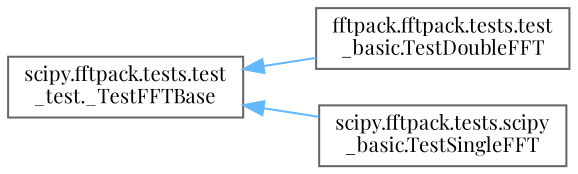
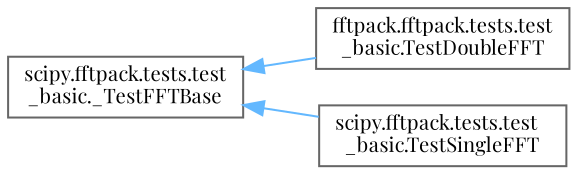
  digraph {
    fontname="Playfair Display"
    rankdir=LR
    node [color=grey40 fillcolor=white fontname="Playfair Display" fontsize=10 shape=box style=filled]
    edge [color=steelblue1 dir=back fontname="Playfair Display" fontsize=10 labelfontname=Helvetica labelfontsize=10 style=solid]
-   n1 [height=0.2 label="scipy.fftpack.tests.test\l_test._TestFFTBase" width=0.4]
+   n1 [height=0.2 label="scipy.fftpack.tests.test\l_basic._TestFFTBase" width=0.4]
    n2 [height=0.2 label="fftpack.fftpack.tests.test\l_basic.TestDoubleFFT" width=0.4]
-   n3 [height=0.2 label="scipy.fftpack.tests.scipy\l_basic.TestSingleFFT" width=0.4]
+   n3 [height=0.2 label="scipy.fftpack.tests.test\l_basic.TestSingleFFT" width=0.4]
    n1 -> n2
    n1 -> n3
  }
